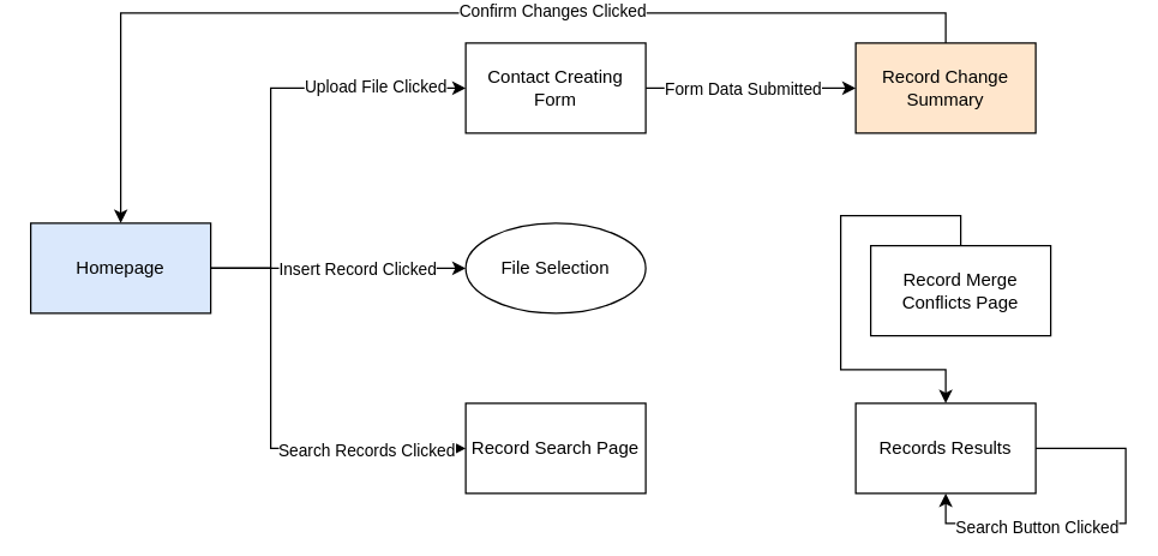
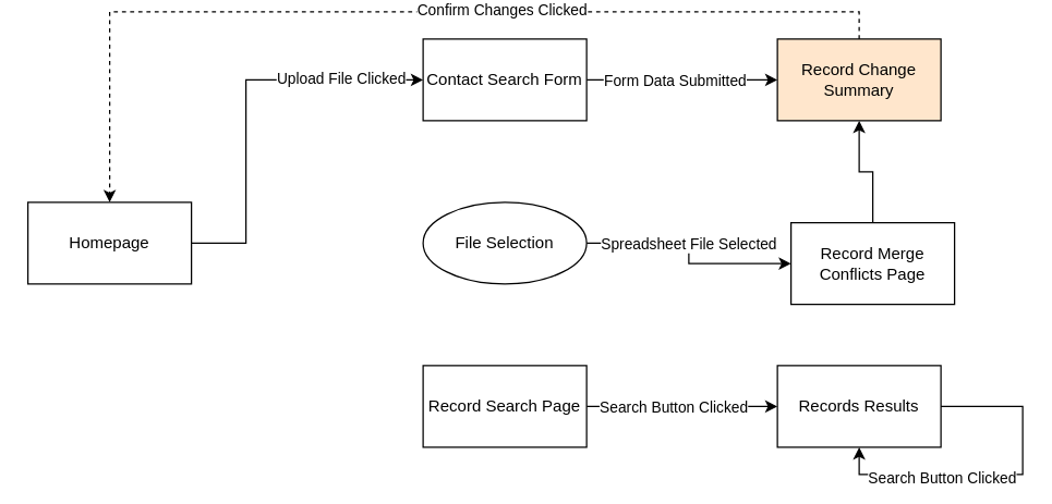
  <mxCell id="0" />
  <mxCell id="1" parent="0" />
  <mxCell id="2" style="edgeStyle=orthogonalEdgeStyle;rounded=0;orthogonalLoop=1;jettySize=auto;html=1;exitX=1;exitY=0.5;exitDx=0;exitDy=0;entryX=0;entryY=0.5;entryDx=0;entryDy=0;" edge="1" parent="1" source="8" target="19"><mxGeometry relative="1" as="geometry"><Array as="points"><mxPoint x="180" y="170" /><mxPoint x="180" y="50" /></Array></mxGeometry></mxCell>
  <mxCell id="3" value="Upload File Clicked" style="edgeLabel;html=1;align=center;verticalAlign=middle;resizable=0;points=[];" vertex="1" connectable="0" parent="2"><mxGeometry x="0.579" y="2" relative="1" as="geometry"><mxPoint as="offset" /></mxGeometry></mxCell>
- <mxCell id="4" style="edgeStyle=orthogonalEdgeStyle;rounded=0;orthogonalLoop=1;jettySize=auto;html=1;exitX=1;exitY=0.5;exitDx=0;exitDy=0;entryX=0;entryY=0.5;entryDx=0;entryDy=0;" edge="1" parent="1" source="8" target="14"><mxGeometry relative="1" as="geometry" /></mxCell>
- <mxCell id="5" value="Insert Record Clicked" style="edgeLabel;html=1;align=center;verticalAlign=middle;resizable=0;points=[];" vertex="1" connectable="0" parent="4"><mxGeometry x="0.482" y="-1" relative="1" as="geometry"><mxPoint x="-29" y="-1" as="offset" /></mxGeometry></mxCell>
- <mxCell id="6" style="edgeStyle=orthogonalEdgeStyle;rounded=0;orthogonalLoop=1;jettySize=auto;html=1;exitX=1;exitY=0.5;exitDx=0;exitDy=0;entryX=0;entryY=0.5;entryDx=0;entryDy=0;" edge="1" parent="1" source="8" target="11"><mxGeometry relative="1" as="geometry"><Array as="points"><mxPoint x="180" y="170" /><mxPoint x="180" y="290" /></Array></mxGeometry></mxCell>
- <mxCell id="7" value="Search Records Clicked" style="edgeLabel;html=1;align=center;verticalAlign=middle;resizable=0;points=[];" vertex="1" connectable="0" parent="6"><mxGeometry x="0.538" y="-1" relative="1" as="geometry"><mxPoint as="offset" /></mxGeometry></mxCell>
- <mxCell id="8" value="Homepage" style="rounded=0;whiteSpace=wrap;html=1;fillColor=#dae8fc;" vertex="1" parent="1"><mxGeometry x="20" y="140" width="120" height="60" as="geometry" /></mxCell>
+ <mxCell id="8" value="Homepage" style="rounded=0;whiteSpace=wrap;html=1;" vertex="1" parent="1"><mxGeometry x="20" y="140" width="120" height="60" as="geometry" /></mxCell>
+ <mxCell id="9" style="edgeStyle=orthogonalEdgeStyle;rounded=0;orthogonalLoop=1;jettySize=auto;html=1;exitX=1;exitY=0.5;exitDx=0;exitDy=0;entryX=0;entryY=0.5;entryDx=0;entryDy=0;" edge="1" parent="1" source="11" target="23"><mxGeometry relative="1" as="geometry" /></mxCell>
+ <mxCell id="10" value="Search Button Clicked" style="edgeLabel;html=1;align=center;verticalAlign=middle;resizable=0;points=[];" vertex="1" connectable="0" parent="9"><mxGeometry x="-0.1" relative="1" as="geometry"><mxPoint as="offset" /></mxGeometry></mxCell>
  <mxCell id="11" value="Record Search Page" style="rounded=0;whiteSpace=wrap;html=1;" vertex="1" parent="1"><mxGeometry x="310" y="260" width="120" height="60" as="geometry" /></mxCell>
+ <mxCell id="12" style="edgeStyle=orthogonalEdgeStyle;rounded=0;orthogonalLoop=1;jettySize=auto;html=1;exitX=1;exitY=0.5;exitDx=0;exitDy=0;entryX=0;entryY=0.5;entryDx=0;entryDy=0;" edge="1" parent="1" source="14" target="16"><mxGeometry relative="1" as="geometry" /></mxCell>
+ <mxCell id="13" value="Spreadsheet File Selected" style="edgeLabel;html=1;align=center;verticalAlign=middle;resizable=0;points=[];" vertex="1" connectable="0" parent="12"><mxGeometry x="-0.2" y="-1" relative="1" as="geometry"><mxPoint x="8" y="-1" as="offset" /></mxGeometry></mxCell>
  <mxCell id="14" value="File Selection" style="ellipse;whiteSpace=wrap;html=1;" vertex="1" parent="1"><mxGeometry x="310" y="140" width="120" height="60" as="geometry" /></mxCell>
- <mxCell id="15" style="edgeStyle=orthogonalEdgeStyle;rounded=0;orthogonalLoop=1;jettySize=auto;html=1;exitX=0.5;exitY=0;exitDx=0;exitDy=0;" edge="1" parent="1" source="16" target="23"><mxGeometry relative="1" as="geometry" /></mxCell>
+ <mxCell id="15" style="edgeStyle=orthogonalEdgeStyle;rounded=0;orthogonalLoop=1;jettySize=auto;html=1;exitX=0.5;exitY=0;exitDx=0;exitDy=0;entryX=0.5;entryY=1;entryDx=0;entryDy=0;" edge="1" parent="1" source="16" target="22"><mxGeometry relative="1" as="geometry" /></mxCell>
  <mxCell id="16" value="Record Merge Conflicts Page" style="rounded=0;whiteSpace=wrap;html=1;" vertex="1" parent="1"><mxGeometry x="580" y="155" width="120" height="60" as="geometry" /></mxCell>
  <mxCell id="17" style="edgeStyle=orthogonalEdgeStyle;rounded=0;orthogonalLoop=1;jettySize=auto;html=1;exitX=1;exitY=0.5;exitDx=0;exitDy=0;entryX=0;entryY=0.5;entryDx=0;entryDy=0;" edge="1" parent="1" source="19" target="22"><mxGeometry relative="1" as="geometry" /></mxCell>
  <mxCell id="18" value="Form Data Submitted" style="edgeLabel;html=1;align=center;verticalAlign=middle;resizable=0;points=[];" vertex="1" connectable="0" parent="17"><mxGeometry x="-0.231" y="1" relative="1" as="geometry"><mxPoint x="10" y="1" as="offset" /></mxGeometry></mxCell>
- <mxCell id="19" value="Contact Creating Form" style="rounded=0;whiteSpace=wrap;html=1;" vertex="1" parent="1"><mxGeometry x="310" y="20" width="120" height="60" as="geometry" /></mxCell>
- <mxCell id="20" style="edgeStyle=orthogonalEdgeStyle;rounded=0;orthogonalLoop=1;jettySize=auto;html=1;exitX=0.5;exitY=0;exitDx=0;exitDy=0;" edge="1" parent="1" source="22" target="8"><mxGeometry relative="1" as="geometry" /></mxCell>
+ <mxCell id="19" value="Contact Search Form" style="rounded=0;whiteSpace=wrap;html=1;" vertex="1" parent="1"><mxGeometry x="310" y="20" width="120" height="60" as="geometry" /></mxCell>
+ <mxCell id="20" style="edgeStyle=orthogonalEdgeStyle;rounded=0;orthogonalLoop=1;jettySize=auto;html=1;exitX=0.5;exitY=0;exitDx=0;exitDy=0;dashed=1;" edge="1" parent="1" source="22" target="8"><mxGeometry relative="1" as="geometry" /></mxCell>
  <mxCell id="21" value="Confirm Changes Clicked" style="edgeLabel;html=1;align=center;verticalAlign=middle;resizable=0;points=[];" vertex="1" connectable="0" parent="20"><mxGeometry x="-0.203" y="-2" relative="1" as="geometry"><mxPoint as="offset" /></mxGeometry></mxCell>
  <mxCell id="22" value="Record Change Summary" style="rounded=0;whiteSpace=wrap;html=1;fillColor=#ffe6cc;" vertex="1" parent="1"><mxGeometry x="570" y="20" width="120" height="60" as="geometry" /></mxCell>
  <mxCell id="23" value="Records Results" style="rounded=0;whiteSpace=wrap;html=1;" vertex="1" parent="1"><mxGeometry x="570" y="260" width="120" height="60" as="geometry" /></mxCell>
  <mxCell id="24" style="edgeStyle=orthogonalEdgeStyle;rounded=0;orthogonalLoop=1;jettySize=auto;html=1;exitX=1;exitY=0.5;exitDx=0;exitDy=0;entryX=0.5;entryY=1;entryDx=0;entryDy=0;" edge="1" parent="1" source="23" target="23"><mxGeometry relative="1" as="geometry"><Array as="points"><mxPoint x="750" y="290" /><mxPoint x="750" y="340" /><mxPoint x="630" y="340" /></Array></mxGeometry></mxCell>
  <mxCell id="25" value="Search Button Clicked" style="edgeLabel;html=1;align=center;verticalAlign=middle;resizable=0;points=[];" vertex="1" connectable="0" parent="24"><mxGeometry x="0.28" y="2" relative="1" as="geometry"><mxPoint x="-10" as="offset" /></mxGeometry></mxCell>
